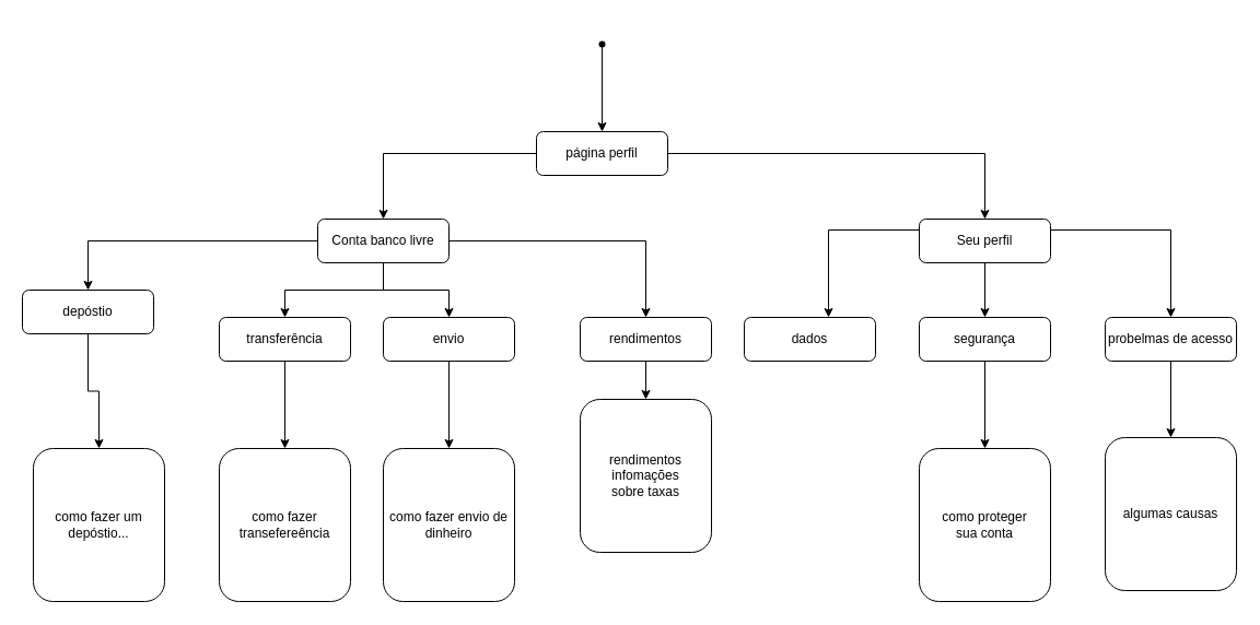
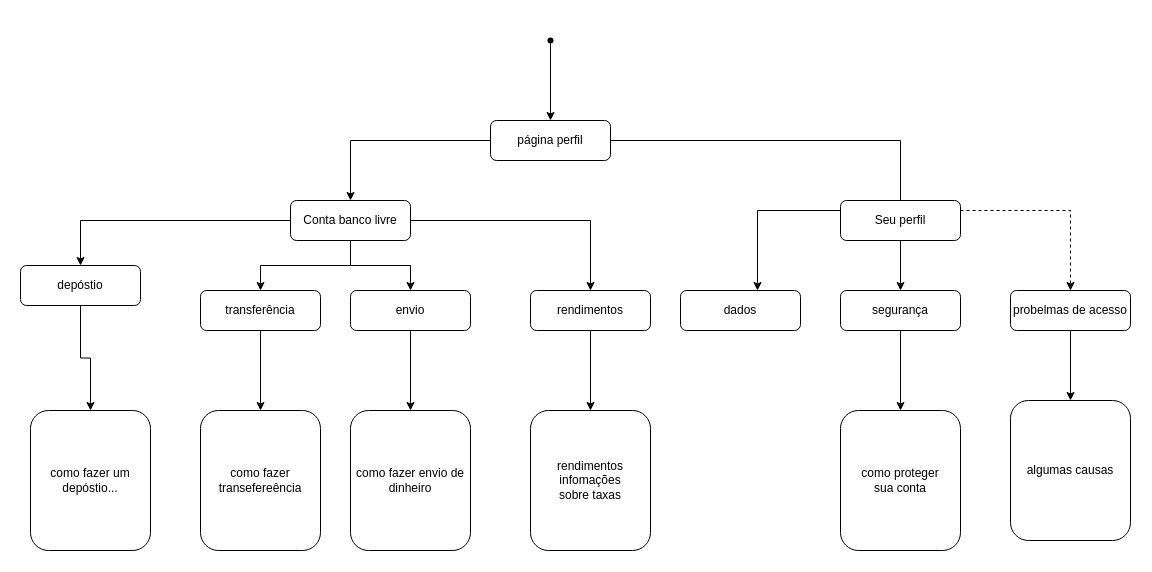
  <mxCell id="0" />
  <mxCell id="1" parent="0" />
  <mxCell id="2" style="edgeStyle=orthogonalEdgeStyle;rounded=0;orthogonalLoop=1;jettySize=auto;html=1;" parent="1" source="4" target="11" edge="1"><mxGeometry relative="1" as="geometry"><mxPoint x="350" y="200" as="targetPoint" /></mxGeometry></mxCell>
- <mxCell id="3" style="edgeStyle=orthogonalEdgeStyle;rounded=0;orthogonalLoop=1;jettySize=auto;html=1;" parent="1" source="4" target="15" edge="1"><mxGeometry relative="1" as="geometry"><mxPoint x="750" y="200" as="targetPoint" /></mxGeometry></mxCell>
+ <mxCell id="3" style="edgeStyle=orthogonalEdgeStyle;rounded=0;orthogonalLoop=1;jettySize=auto;html=1;endArrow=none;" parent="1" source="4" target="15" edge="1"><mxGeometry relative="1" as="geometry"><mxPoint x="750" y="200" as="targetPoint" /></mxGeometry></mxCell>
  <mxCell id="4" value="página perfil" style="rounded=1;whiteSpace=wrap;html=1;" parent="1" vertex="1"><mxGeometry x="490" y="120" width="120" height="40" as="geometry" /></mxCell>
  <mxCell id="5" style="edgeStyle=orthogonalEdgeStyle;rounded=0;orthogonalLoop=1;jettySize=auto;html=1;entryX=0.5;entryY=0;entryDx=0;entryDy=0;" parent="1" source="6" target="4" edge="1"><mxGeometry relative="1" as="geometry" /></mxCell>
  <mxCell id="6" value="" style="shape=waypoint;sketch=0;fillStyle=solid;size=6;pointerEvents=1;points=[];fillColor=none;resizable=0;rotatable=0;perimeter=centerPerimeter;snapToPoint=1;" parent="1" vertex="1"><mxGeometry x="530" y="20" width="40" height="40" as="geometry" /></mxCell>
  <mxCell id="7" value="" style="edgeStyle=orthogonalEdgeStyle;rounded=0;orthogonalLoop=1;jettySize=auto;html=1;" parent="1" source="11" target="17" edge="1"><mxGeometry relative="1" as="geometry" /></mxCell>
  <mxCell id="8" value="" style="edgeStyle=orthogonalEdgeStyle;rounded=0;orthogonalLoop=1;jettySize=auto;html=1;" parent="1" source="11" target="19" edge="1"><mxGeometry relative="1" as="geometry" /></mxCell>
  <mxCell id="9" value="" style="edgeStyle=orthogonalEdgeStyle;rounded=0;orthogonalLoop=1;jettySize=auto;html=1;" parent="1" source="11" target="21" edge="1"><mxGeometry relative="1" as="geometry" /></mxCell>
  <mxCell id="10" style="edgeStyle=orthogonalEdgeStyle;rounded=0;orthogonalLoop=1;jettySize=auto;html=1;" parent="1" source="11" target="23" edge="1"><mxGeometry relative="1" as="geometry"><mxPoint x="590" y="280" as="targetPoint" /></mxGeometry></mxCell>
  <mxCell id="11" value="Conta banco livre" style="rounded=1;whiteSpace=wrap;html=1;" parent="1" vertex="1"><mxGeometry x="290" y="200" width="120" height="40" as="geometry" /></mxCell>
  <mxCell id="12" style="edgeStyle=orthogonalEdgeStyle;rounded=0;orthogonalLoop=1;jettySize=auto;html=1;" parent="1" source="15" target="24" edge="1"><mxGeometry relative="1" as="geometry"><mxPoint x="760" y="280" as="targetPoint" /><Array as="points"><mxPoint x="757" y="210" /></Array></mxGeometry></mxCell>
  <mxCell id="13" value="" style="edgeStyle=orthogonalEdgeStyle;rounded=0;orthogonalLoop=1;jettySize=auto;html=1;" parent="1" source="15" target="26" edge="1"><mxGeometry relative="1" as="geometry" /></mxCell>
- <mxCell id="14" value="" style="edgeStyle=orthogonalEdgeStyle;rounded=0;orthogonalLoop=1;jettySize=auto;html=1;entryX=0.5;entryY=0;entryDx=0;entryDy=0;" parent="1" source="15" target="28" edge="1"><mxGeometry relative="1" as="geometry"><Array as="points"><mxPoint x="1070" y="210" /></Array></mxGeometry></mxCell>
+ <mxCell id="14" value="" style="edgeStyle=orthogonalEdgeStyle;rounded=0;orthogonalLoop=1;jettySize=auto;html=1;entryX=0.5;entryY=0;entryDx=0;entryDy=0;dashed=1;" parent="1" source="15" target="28" edge="1"><mxGeometry relative="1" as="geometry"><Array as="points"><mxPoint x="1070" y="210" /></Array></mxGeometry></mxCell>
  <mxCell id="15" value="Seu perfil" style="rounded=1;whiteSpace=wrap;html=1;" parent="1" vertex="1"><mxGeometry x="840" y="200" width="120" height="40" as="geometry" /></mxCell>
  <mxCell id="16" value="" style="edgeStyle=orthogonalEdgeStyle;rounded=0;orthogonalLoop=1;jettySize=auto;html=1;" parent="1" source="17" target="29" edge="1"><mxGeometry relative="1" as="geometry" /></mxCell>
  <mxCell id="17" value="depóstio" style="rounded=1;whiteSpace=wrap;html=1;" parent="1" vertex="1"><mxGeometry x="20" y="265" width="120" height="40" as="geometry" /></mxCell>
  <mxCell id="18" value="" style="edgeStyle=orthogonalEdgeStyle;rounded=0;orthogonalLoop=1;jettySize=auto;html=1;" parent="1" source="19" target="30" edge="1"><mxGeometry relative="1" as="geometry" /></mxCell>
  <mxCell id="19" value="transferência" style="rounded=1;whiteSpace=wrap;html=1;" parent="1" vertex="1"><mxGeometry x="200" y="290" width="120" height="40" as="geometry" /></mxCell>
  <mxCell id="20" value="" style="edgeStyle=orthogonalEdgeStyle;rounded=0;orthogonalLoop=1;jettySize=auto;html=1;" parent="1" source="21" target="31" edge="1"><mxGeometry relative="1" as="geometry" /></mxCell>
  <mxCell id="21" value="envio" style="rounded=1;whiteSpace=wrap;html=1;" parent="1" vertex="1"><mxGeometry x="350" y="290" width="120" height="40" as="geometry" /></mxCell>
  <mxCell id="22" value="" style="edgeStyle=orthogonalEdgeStyle;rounded=0;orthogonalLoop=1;jettySize=auto;html=1;" parent="1" source="23" target="32" edge="1"><mxGeometry relative="1" as="geometry" /></mxCell>
  <mxCell id="23" value="rendimentos" style="rounded=1;whiteSpace=wrap;html=1;" parent="1" vertex="1"><mxGeometry x="530" y="290" width="120" height="40" as="geometry" /></mxCell>
  <mxCell id="24" value="dados" style="rounded=1;whiteSpace=wrap;html=1;" parent="1" vertex="1"><mxGeometry x="680" y="290" width="120" height="40" as="geometry" /></mxCell>
  <mxCell id="25" value="" style="edgeStyle=orthogonalEdgeStyle;rounded=0;orthogonalLoop=1;jettySize=auto;html=1;" parent="1" source="26" target="33" edge="1"><mxGeometry relative="1" as="geometry" /></mxCell>
  <mxCell id="26" value="segurança" style="rounded=1;whiteSpace=wrap;html=1;" parent="1" vertex="1"><mxGeometry x="840" y="290" width="120" height="40" as="geometry" /></mxCell>
  <mxCell id="27" value="" style="edgeStyle=orthogonalEdgeStyle;rounded=0;orthogonalLoop=1;jettySize=auto;html=1;" parent="1" source="28" target="34" edge="1"><mxGeometry relative="1" as="geometry" /></mxCell>
  <mxCell id="28" value="probelmas de acesso" style="rounded=1;whiteSpace=wrap;html=1;" parent="1" vertex="1"><mxGeometry x="1010" y="290" width="120" height="40" as="geometry" /></mxCell>
  <mxCell id="29" value="como fazer um depóstio..." style="rounded=1;whiteSpace=wrap;html=1;" parent="1" vertex="1"><mxGeometry x="30" y="410" width="120" height="140" as="geometry" /></mxCell>
  <mxCell id="30" value="como fazer&lt;br&gt;transefereência" style="rounded=1;whiteSpace=wrap;html=1;" parent="1" vertex="1"><mxGeometry x="200" y="410" width="120" height="140" as="geometry" /></mxCell>
  <mxCell id="31" value="como fazer envio de&lt;br&gt;dinheiro" style="rounded=1;whiteSpace=wrap;html=1;" parent="1" vertex="1"><mxGeometry x="350" y="410" width="120" height="140" as="geometry" /></mxCell>
- <mxCell id="32" value="rendimentos&lt;br&gt;infomações&lt;br&gt;sobre taxas" style="rounded=1;whiteSpace=wrap;html=1;" parent="1" vertex="1"><mxGeometry x="530" y="365" width="120" height="140" as="geometry" /></mxCell>
+ <mxCell id="32" value="rendimentos&lt;br&gt;infomações&lt;br&gt;sobre taxas" style="rounded=1;whiteSpace=wrap;html=1;" parent="1" vertex="1"><mxGeometry x="530" y="410" width="120" height="140" as="geometry" /></mxCell>
  <mxCell id="33" value="como proteger&lt;br&gt;sua conta" style="rounded=1;whiteSpace=wrap;html=1;" parent="1" vertex="1"><mxGeometry x="840" y="410" width="120" height="140" as="geometry" /></mxCell>
  <mxCell id="34" value="algumas causas" style="rounded=1;whiteSpace=wrap;html=1;" parent="1" vertex="1"><mxGeometry x="1010" y="400" width="120" height="140" as="geometry" /></mxCell>
